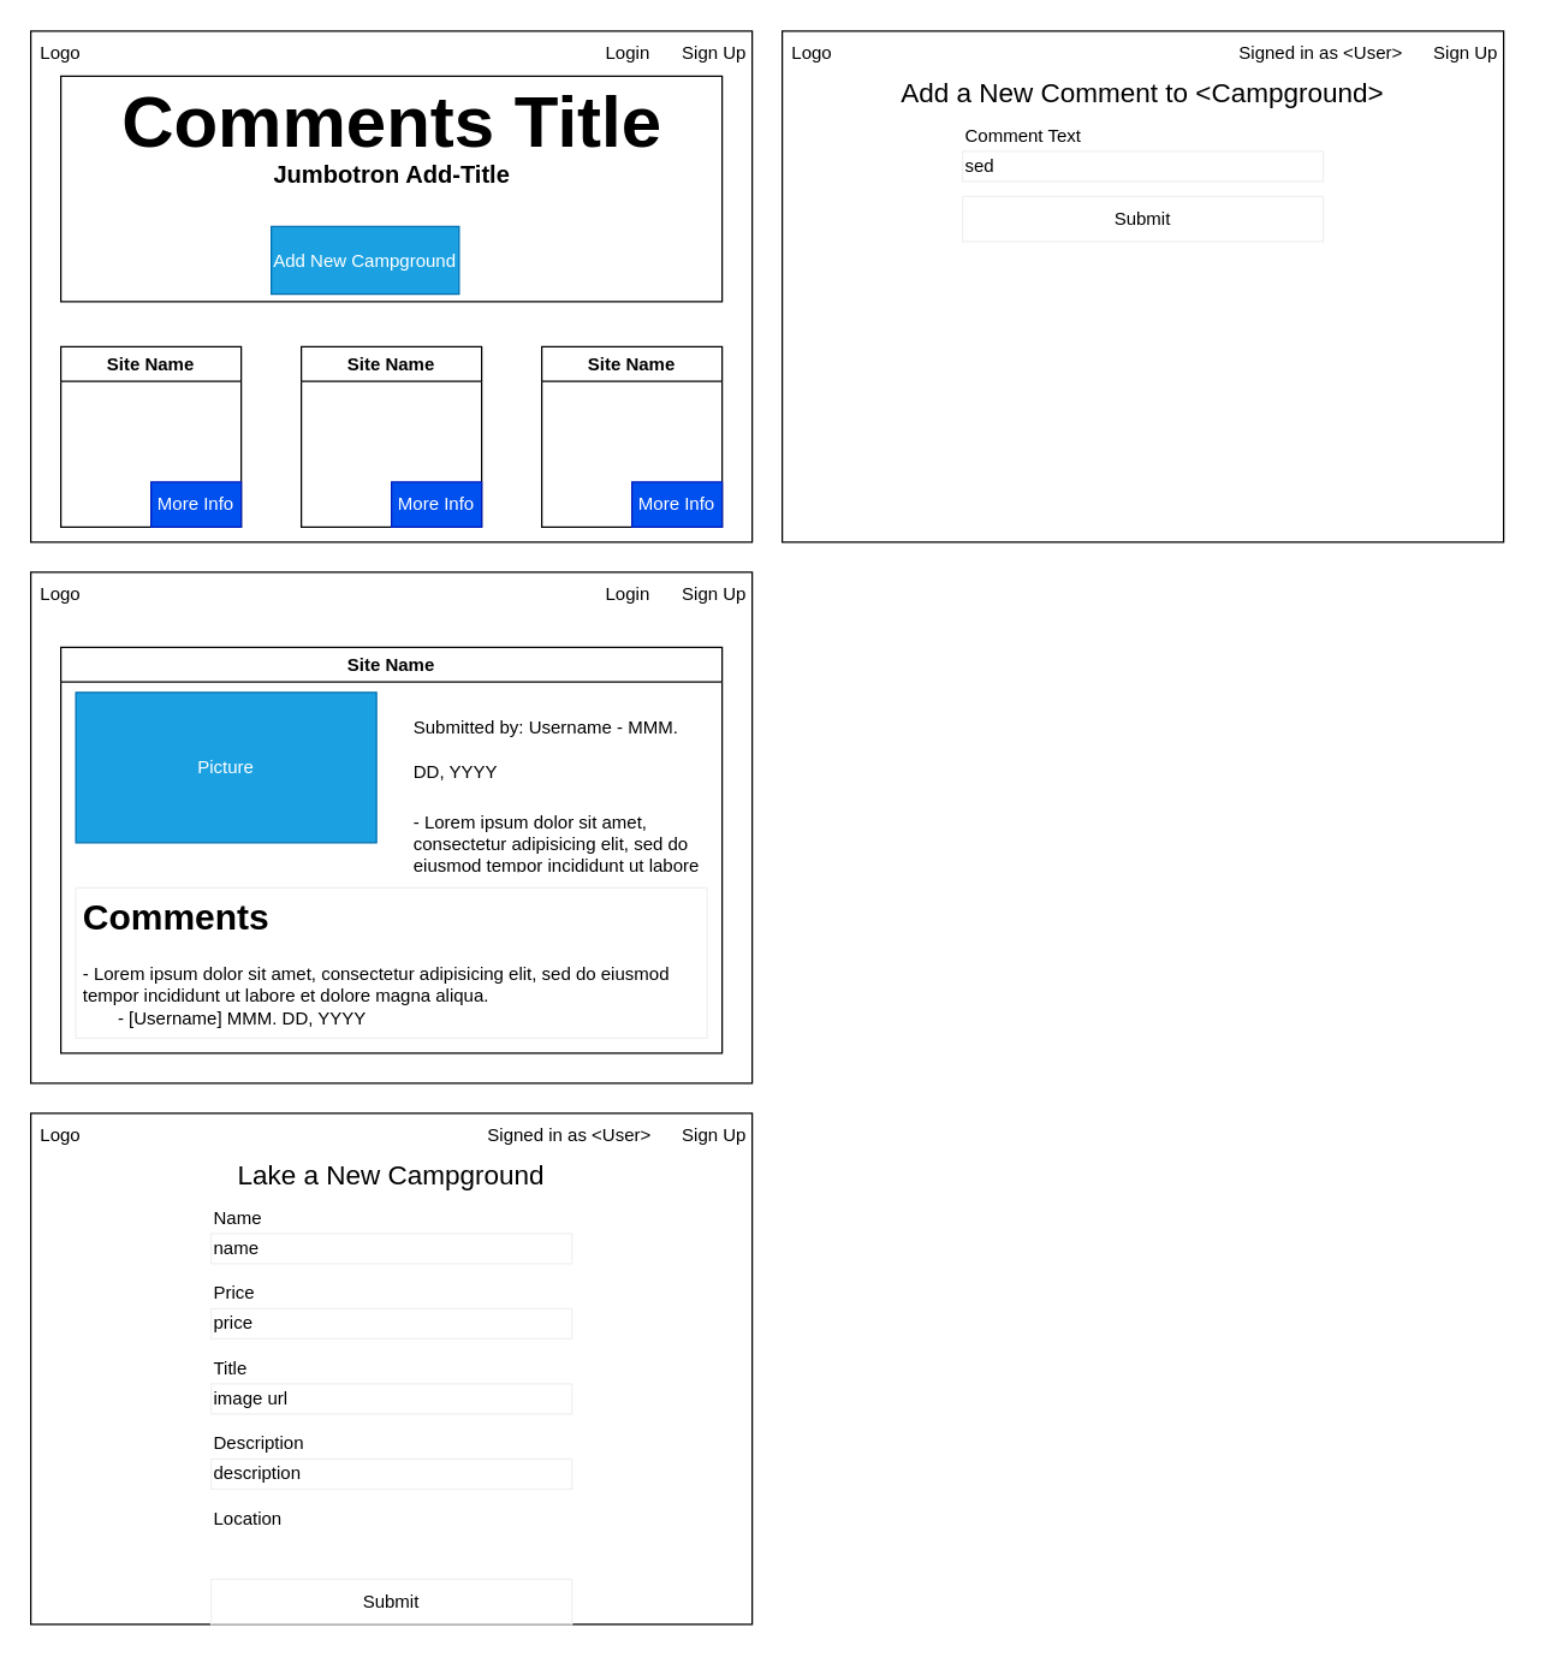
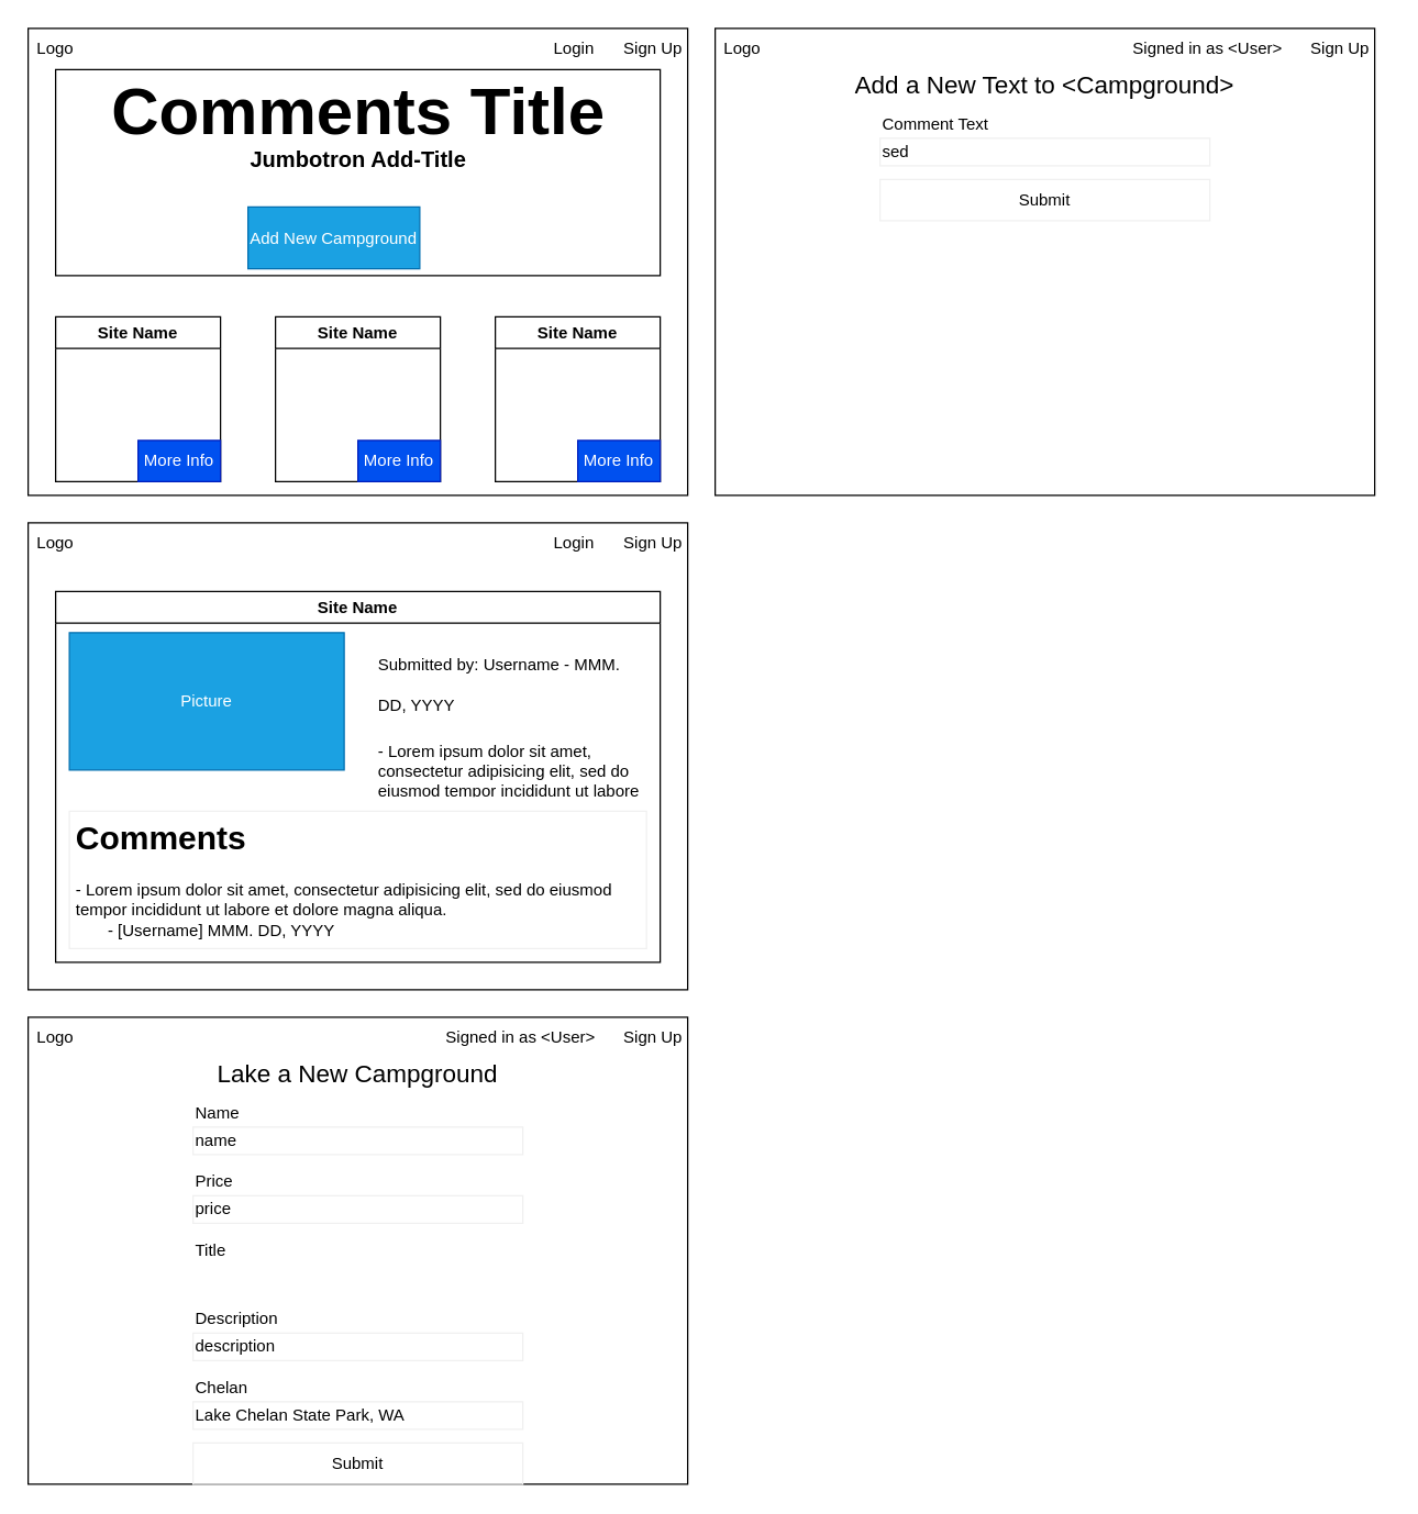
  <mxCell id="0" />
  <mxCell id="1" parent="0" />
  <mxCell id="2" value="" style="group;" vertex="1" connectable="0" parent="1"><mxGeometry width="480" height="340" as="geometry" x="20" y="20" /></mxCell>
  <mxCell id="3" value="" style="rounded=0;whiteSpace=wrap;html=1;container=1;" vertex="1" parent="2"><mxGeometry width="480" height="340" as="geometry" /></mxCell>
  <mxCell id="4" value="" style="rounded=0;whiteSpace=wrap;html=1;" vertex="1" parent="3"><mxGeometry x="20" y="30" width="440" height="150" as="geometry" /></mxCell>
  <mxCell id="5" value="Sign Up" style="text;html=1;align=center;verticalAlign=middle;whiteSpace=wrap;rounded=0;" vertex="1" parent="3"><mxGeometry x="430" width="50" height="30" as="geometry" /></mxCell>
  <mxCell id="6" value="&lt;h6&gt;Jumbotron Add-Title&lt;/h6&gt;" style="text;strokeColor=none;fillColor=none;html=1;fontSize=24;fontStyle=1;verticalAlign=middle;align=center;" vertex="1" parent="3"><mxGeometry x="20" y="80" width="440" height="30" as="geometry" /></mxCell>
  <mxCell id="7" value="Add New Campground" style="text;html=1;strokeColor=#006EAF;fillColor=#1ba1e2;align=center;verticalAlign=middle;whiteSpace=wrap;rounded=0;fontColor=#ffffff;" vertex="1" parent="3"><mxGeometry x="160" y="130" width="125" height="45" as="geometry" /></mxCell>
  <mxCell id="8" value="&lt;h1&gt;Comments Title&lt;/h1&gt;" style="text;strokeColor=none;fillColor=none;html=1;fontSize=24;fontStyle=1;verticalAlign=middle;align=center;" vertex="1" parent="3"><mxGeometry x="20" y="40" width="440" height="40" as="geometry" /></mxCell>
  <mxCell id="9" value="Site Name" style="swimlane;" vertex="1" parent="2"><mxGeometry x="340" y="210" width="120" height="120" as="geometry" /></mxCell>
  <mxCell id="10" value="Site Name" style="swimlane;" vertex="1" parent="2"><mxGeometry x="180" y="210" width="120" height="120" as="geometry" /></mxCell>
  <mxCell id="11" value="Site Name" style="swimlane;" vertex="1" parent="2"><mxGeometry x="20" y="210" width="120" height="120" as="geometry" /></mxCell>
  <mxCell id="12" value="Login" style="text;html=1;align=center;verticalAlign=middle;whiteSpace=wrap;rounded=0;" vertex="1" parent="2"><mxGeometry x="370" width="55" height="30" as="geometry" /></mxCell>
  <mxCell id="13" value="More Info" style="text;html=1;strokeColor=#001DBC;fillColor=#0050ef;align=center;verticalAlign=middle;whiteSpace=wrap;rounded=0;perimeterSpacing=1;fontColor=#ffffff;" vertex="1" parent="2"><mxGeometry x="80" y="300" width="60" height="30" as="geometry" /></mxCell>
  <mxCell id="14" value="More Info" style="text;html=1;strokeColor=#001DBC;fillColor=#0050ef;align=center;verticalAlign=middle;whiteSpace=wrap;rounded=0;perimeterSpacing=1;fontColor=#ffffff;" vertex="1" parent="2"><mxGeometry x="240" y="300" width="60" height="30" as="geometry" /></mxCell>
  <mxCell id="15" value="More Info" style="text;html=1;strokeColor=#001DBC;fillColor=#0050ef;align=center;verticalAlign=middle;whiteSpace=wrap;rounded=0;perimeterSpacing=1;fontColor=#ffffff;" vertex="1" parent="2"><mxGeometry x="400" y="300" width="60" height="30" as="geometry" /></mxCell>
  <mxCell id="16" value="Logo" style="text;html=1;align=center;verticalAlign=middle;whiteSpace=wrap;rounded=0;" vertex="1" parent="2"><mxGeometry width="40" height="30" as="geometry" /></mxCell>
  <mxCell id="17" value="" style="group" vertex="1" connectable="0" parent="1"><mxGeometry y="380" width="480" height="420" as="geometry" x="20" /></mxCell>
  <mxCell id="18" value="" style="group" vertex="1" connectable="0" parent="17"><mxGeometry width="480" height="340" as="geometry" /></mxCell>
  <mxCell id="19" value="" style="rounded=0;whiteSpace=wrap;html=1;" vertex="1" parent="18"><mxGeometry width="480" height="340" as="geometry" /></mxCell>
  <mxCell id="20" value="&lt;h1&gt;Comments&lt;/h1&gt;&lt;p&gt;- Lorem ipsum dolor sit amet, consectetur adipisicing elit, sed do eiusmod tempor incididunt ut labore et dolore magna aliqua.&lt;br&gt;&lt;span&gt;&amp;nbsp; &amp;nbsp; &amp;nbsp; &amp;nbsp;- [Username] MMM. DD, YYYY&lt;/span&gt;&lt;/p&gt;&lt;p&gt;- Lorem ipsum dolor sit amet, consectetur adipisicing elit, sed do eiusmod tempor incididunt ut labore et dolore magna aliqua.&lt;br&gt;&lt;span&gt;&amp;nbsp; &amp;nbsp; &amp;nbsp; &amp;nbsp;- [Username] MMM. DD, YYYY&lt;/span&gt;&lt;span&gt;&lt;br&gt;&lt;/span&gt;&lt;/p&gt;" style="text;html=1;fillColor=none;spacing=5;spacingTop=-20;whiteSpace=wrap;overflow=hidden;rounded=0;strokeColor=#f0f0f0;" vertex="1" parent="18"><mxGeometry x="30" y="210" width="420" height="100" as="geometry" /></mxCell>
  <mxCell id="21" value="Site Name" style="swimlane;" vertex="1" parent="18"><mxGeometry x="20" y="50" width="440" height="270" as="geometry" /></mxCell>
  <mxCell id="22" value="Picture" style="text;html=1;align=center;verticalAlign=middle;whiteSpace=wrap;rounded=0;fillColor=#1ba1e2;strokeColor=#006EAF;fontColor=#ffffff;" vertex="1" parent="18"><mxGeometry x="30" y="80" width="200" height="100" as="geometry" /></mxCell>
  <mxCell id="23" value="&lt;h1&gt;&lt;span style=&quot;font-size: 12px ; font-weight: normal&quot;&gt;Submitted by: Username - MMM. DD, YYYY&lt;/span&gt;&lt;/h1&gt;&lt;p&gt;- Lorem ipsum dolor sit amet, consectetur adipisicing elit, sed do eiusmod tempor incididunt ut labore et dolore magna aliqua.&lt;br&gt;&lt;/p&gt;" style="text;html=1;strokeColor=none;fillColor=none;spacing=5;spacingTop=-20;whiteSpace=wrap;overflow=hidden;rounded=0;" vertex="1" parent="18"><mxGeometry x="250" y="80" width="200" height="120" as="geometry" /></mxCell>
  <mxCell id="24" value="Sign Up" style="text;html=1;align=center;verticalAlign=middle;whiteSpace=wrap;rounded=0;" vertex="1" parent="18"><mxGeometry x="430" width="50" height="30" as="geometry" /></mxCell>
  <mxCell id="25" value="Login" style="text;html=1;align=center;verticalAlign=middle;whiteSpace=wrap;rounded=0;" vertex="1" parent="18"><mxGeometry x="370" width="55" height="30" as="geometry" /></mxCell>
  <mxCell id="26" value="Logo" style="text;html=1;align=center;verticalAlign=middle;whiteSpace=wrap;rounded=0;" vertex="1" parent="18"><mxGeometry width="40" height="30" as="geometry" /></mxCell>
  <mxCell id="27" value="" style="group" vertex="1" connectable="0" parent="1"><mxGeometry y="740" width="490" height="340" as="geometry" x="20" /></mxCell>
  <mxCell id="28" value="" style="rounded=0;whiteSpace=wrap;html=1;" vertex="1" parent="27"><mxGeometry width="480" height="340" as="geometry" /></mxCell>
  <mxCell id="29" value="Submit" style="text;html=1;align=center;verticalAlign=middle;whiteSpace=wrap;rounded=0;strokeColor=#f0f0f0;" vertex="1" parent="27"><mxGeometry x="120" y="310" width="240" height="30" as="geometry" /></mxCell>
  <mxCell id="30" value="name" style="text;html=1;align=left;verticalAlign=middle;whiteSpace=wrap;rounded=0;strokeColor=#f0f0f0;" vertex="1" parent="27"><mxGeometry x="120" y="80" width="240" height="20" as="geometry" /></mxCell>
  <mxCell id="31" value="&lt;h1&gt;&lt;span style=&quot;font-weight: 400&quot;&gt;&lt;font style=&quot;font-size: 18px&quot;&gt;Lake a New Campground&lt;/font&gt;&lt;/span&gt;&lt;/h1&gt;" style="text;html=1;strokeColor=none;fillColor=none;spacing=5;spacingTop=-20;whiteSpace=wrap;overflow=hidden;rounded=0;align=center;" vertex="1" parent="27"><mxGeometry x="120" y="20" width="240" height="50" as="geometry" /></mxCell>
  <mxCell id="32" value="Sign Up" style="text;html=1;align=center;verticalAlign=middle;whiteSpace=wrap;rounded=0;" vertex="1" parent="27"><mxGeometry x="430" width="50" height="30" as="geometry" /></mxCell>
  <mxCell id="33" value="Signed in as &amp;lt;User&amp;gt;" style="text;html=1;align=right;verticalAlign=middle;whiteSpace=wrap;rounded=0;" vertex="1" parent="27"><mxGeometry x="290" width="125" height="30" as="geometry" /></mxCell>
  <mxCell id="34" value="Logo" style="text;html=1;align=center;verticalAlign=middle;whiteSpace=wrap;rounded=0;" vertex="1" parent="27"><mxGeometry width="40" height="30" as="geometry" /></mxCell>
  <mxCell id="35" value="Name" style="text;html=1;align=left;verticalAlign=middle;whiteSpace=wrap;rounded=0;" vertex="1" parent="27"><mxGeometry x="120" y="60" width="240" height="20" as="geometry" /></mxCell>
  <mxCell id="36" value="price" style="text;html=1;align=left;verticalAlign=middle;whiteSpace=wrap;rounded=0;strokeColor=#f0f0f0;" vertex="1" parent="27"><mxGeometry x="120" y="130" width="240" height="20" as="geometry" /></mxCell>
  <mxCell id="37" value="Price" style="text;html=1;align=left;verticalAlign=middle;whiteSpace=wrap;rounded=0;" vertex="1" parent="27"><mxGeometry x="120" y="110" width="240" height="20" as="geometry" /></mxCell>
- <mxCell id="38" value="image url" style="text;html=1;align=left;verticalAlign=middle;whiteSpace=wrap;rounded=0;strokeColor=#f0f0f0;" vertex="1" parent="27"><mxGeometry x="120" y="180" width="240" height="20" as="geometry" /></mxCell>
  <mxCell id="39" value="Title" style="text;html=1;align=left;verticalAlign=middle;whiteSpace=wrap;rounded=0;" vertex="1" parent="27"><mxGeometry x="120" y="160" width="240" height="20" as="geometry" /></mxCell>
  <mxCell id="40" value="description" style="text;html=1;align=left;verticalAlign=middle;whiteSpace=wrap;rounded=0;strokeColor=#f0f0f0;" vertex="1" parent="27"><mxGeometry x="120" y="230" width="240" height="20" as="geometry" /></mxCell>
  <mxCell id="41" value="Description" style="text;html=1;align=left;verticalAlign=middle;whiteSpace=wrap;rounded=0;" vertex="1" parent="27"><mxGeometry x="120" y="210" width="240" height="20" as="geometry" /></mxCell>
- <mxCell id="43" value="Location" style="text;html=1;align=left;verticalAlign=middle;whiteSpace=wrap;rounded=0;" vertex="1" parent="27"><mxGeometry x="120" y="260" width="240" height="20" as="geometry" /></mxCell>
+ <mxCell id="42" value="Lake Chelan State Park, WA&amp;nbsp;" style="text;html=1;align=left;verticalAlign=middle;whiteSpace=wrap;rounded=0;strokeColor=#f0f0f0;" vertex="1" parent="27"><mxGeometry x="120" y="280" width="240" height="20" as="geometry" /></mxCell>
+ <mxCell id="43" value="Chelan" style="text;html=1;align=left;verticalAlign=middle;whiteSpace=wrap;rounded=0;" vertex="1" parent="27"><mxGeometry x="120" y="260" width="240" height="20" as="geometry" /></mxCell>
  <mxCell id="44" value="" style="group" vertex="1" connectable="0" parent="1"><mxGeometry x="520" width="490" height="340" as="geometry" y="20" /></mxCell>
  <mxCell id="45" value="" style="rounded=0;whiteSpace=wrap;html=1;" vertex="1" parent="44"><mxGeometry width="480" height="340" as="geometry" /></mxCell>
  <mxCell id="46" value="Submit" style="text;html=1;align=center;verticalAlign=middle;whiteSpace=wrap;rounded=0;strokeColor=#f0f0f0;" vertex="1" parent="44"><mxGeometry x="120" y="110" width="240" height="30" as="geometry" /></mxCell>
  <mxCell id="47" value="sed" style="text;html=1;align=left;verticalAlign=middle;whiteSpace=wrap;rounded=0;strokeColor=#f0f0f0;" vertex="1" parent="44"><mxGeometry x="120" y="80" width="240" height="20" as="geometry" /></mxCell>
- <mxCell id="48" value="&lt;h1&gt;&lt;span style=&quot;font-weight: 400&quot;&gt;&lt;font style=&quot;font-size: 18px&quot;&gt;Add a New Comment to &amp;lt;Campground&amp;gt;&lt;/font&gt;&lt;/span&gt;&lt;/h1&gt;" style="text;html=1;strokeColor=none;fillColor=none;spacing=5;spacingTop=-20;whiteSpace=wrap;overflow=hidden;rounded=0;align=center;" vertex="1" parent="44"><mxGeometry x="60" y="20" width="360" height="50" as="geometry" /></mxCell>
+ <mxCell id="48" value="&lt;h1&gt;&lt;span style=&quot;font-weight: 400&quot;&gt;&lt;font style=&quot;font-size: 18px&quot;&gt;Add a New Text to &amp;lt;Campground&amp;gt;&lt;/font&gt;&lt;/span&gt;&lt;/h1&gt;" style="text;html=1;strokeColor=none;fillColor=none;spacing=5;spacingTop=-20;whiteSpace=wrap;overflow=hidden;rounded=0;align=center;" vertex="1" parent="44"><mxGeometry x="60" y="20" width="360" height="50" as="geometry" /></mxCell>
  <mxCell id="49" value="Sign Up" style="text;html=1;align=center;verticalAlign=middle;whiteSpace=wrap;rounded=0;" vertex="1" parent="44"><mxGeometry x="430" width="50" height="30" as="geometry" /></mxCell>
  <mxCell id="50" value="Signed in as &amp;lt;User&amp;gt;" style="text;html=1;align=right;verticalAlign=middle;whiteSpace=wrap;rounded=0;" vertex="1" parent="44"><mxGeometry x="290" width="125" height="30" as="geometry" /></mxCell>
  <mxCell id="51" value="Logo" style="text;html=1;align=center;verticalAlign=middle;whiteSpace=wrap;rounded=0;" vertex="1" parent="44"><mxGeometry width="40" height="30" as="geometry" /></mxCell>
  <mxCell id="52" value="Comment Text" style="text;html=1;align=left;verticalAlign=middle;whiteSpace=wrap;rounded=0;" vertex="1" parent="44"><mxGeometry x="120" y="60" width="240" height="20" as="geometry" /></mxCell>
